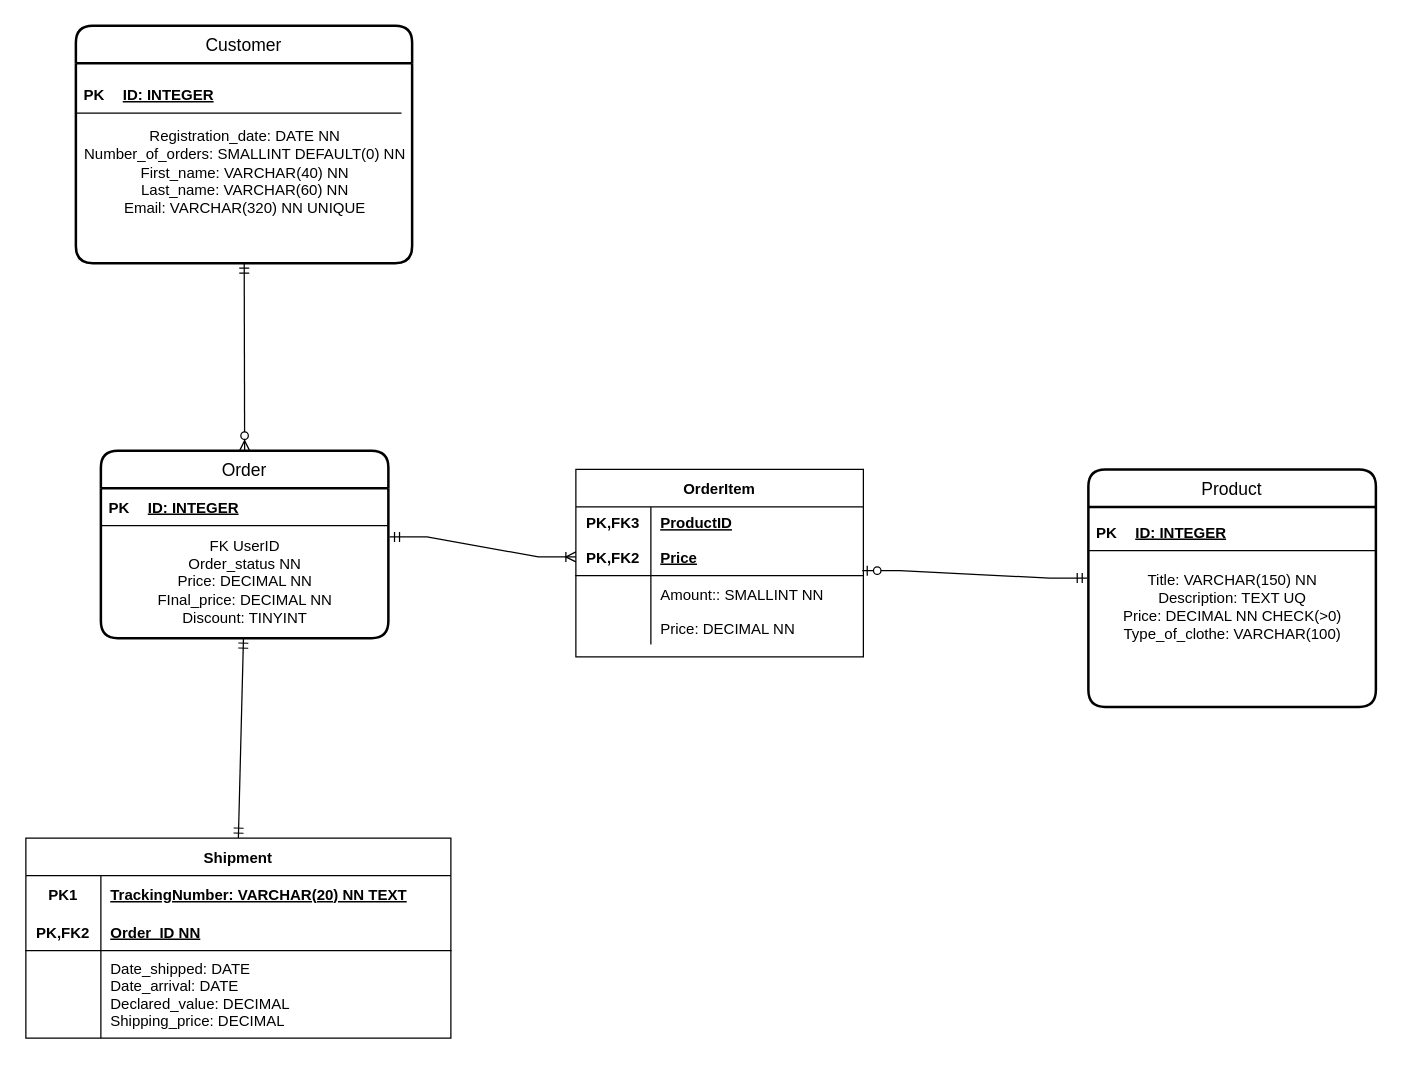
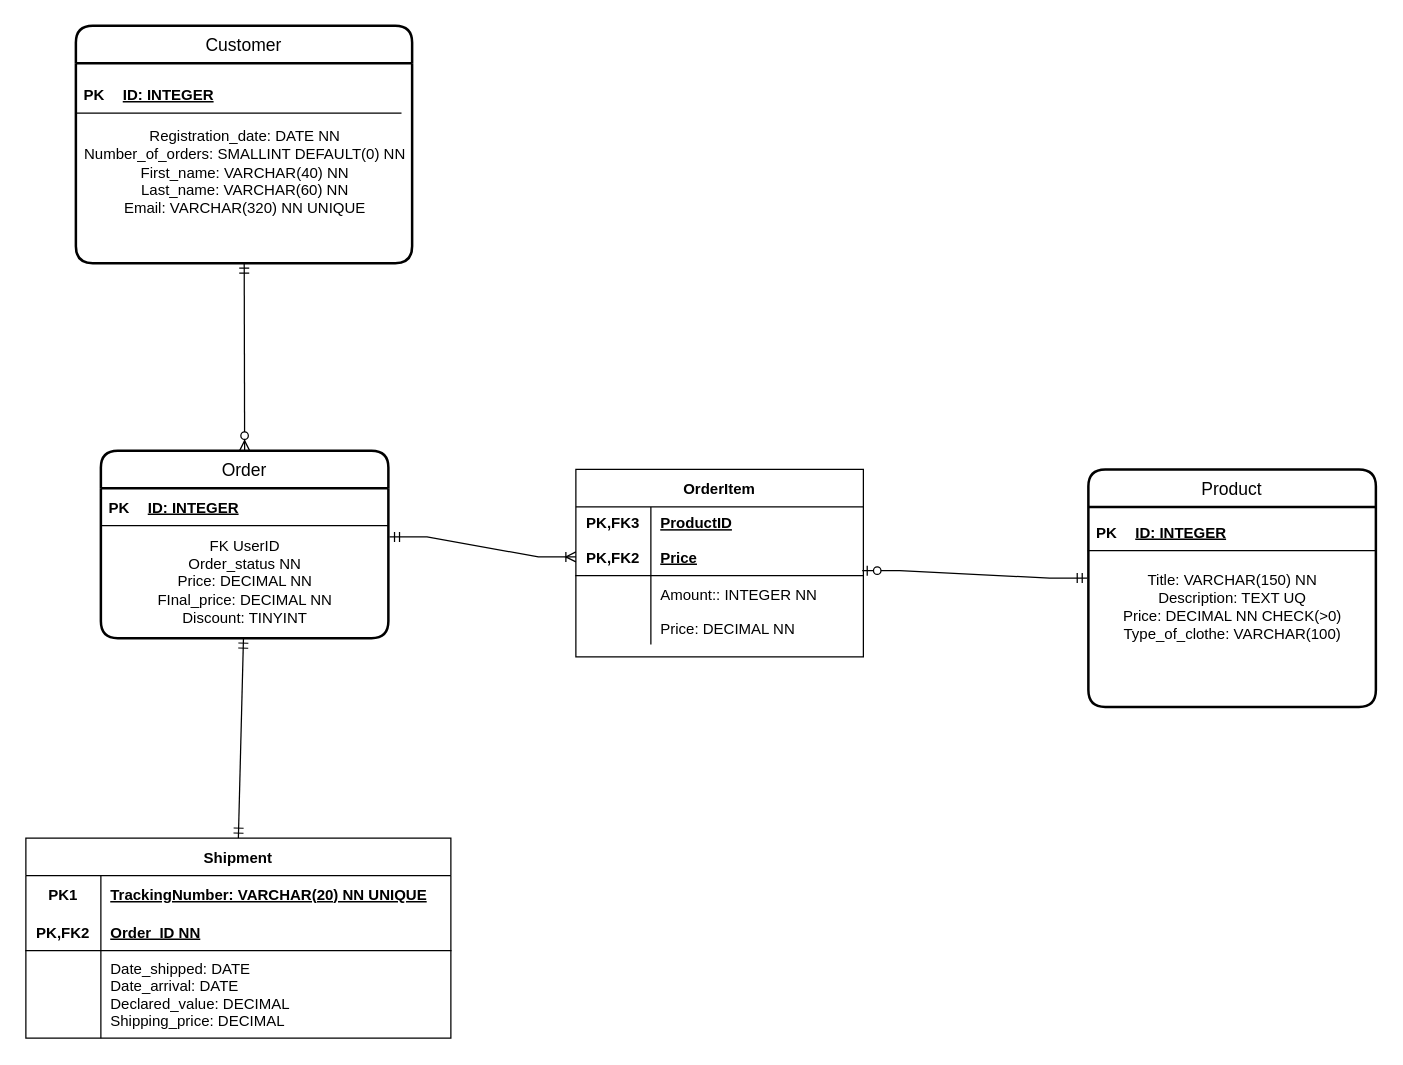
  <mxCell id="0" />
  <mxCell id="1" parent="0" />
  <mxCell id="2" value="Customer" style="swimlane;childLayout=stackLayout;horizontal=1;startSize=30;horizontalStack=0;rounded=1;fontSize=14;fontStyle=0;strokeWidth=2;resizeParent=0;resizeLast=1;shadow=0;dashed=0;align=center;" parent="1" vertex="1"><mxGeometry x="60" y="20" width="269" height="190" as="geometry" /></mxCell>
  <mxCell id="3" value="&lt;br&gt;Registration_date: DATE NN&lt;br&gt;Number_of_orders: SMALLINT DEFAULT(0) NN&lt;br&gt;First_name: VARCHAR(40) NN&lt;br&gt;Last_name: VARCHAR(60) NN&lt;br&gt;Email: VARCHAR(320) NN UNIQUE" style="text;html=1;align=center;verticalAlign=middle;resizable=0;points=[];autosize=1;strokeColor=none;fillColor=none;" parent="2" vertex="1"><mxGeometry y="30" width="269" height="160" as="geometry" /></mxCell>
  <mxCell id="4" value="" style="shape=table;startSize=0;container=1;collapsible=1;childLayout=tableLayout;fixedRows=1;rowLines=0;fontStyle=0;align=center;resizeLast=1;strokeColor=none;fillColor=none;collapsible=0;" parent="1" vertex="1"><mxGeometry x="60" y="60" width="260" height="30" as="geometry" /></mxCell>
  <mxCell id="5" value="" style="shape=tableRow;horizontal=0;startSize=0;swimlaneHead=0;swimlaneBody=0;fillColor=none;collapsible=0;dropTarget=0;points=[[0,0.5],[1,0.5]];portConstraint=eastwest;top=0;left=0;right=0;bottom=1;" parent="4" vertex="1"><mxGeometry width="260" height="30" as="geometry" /></mxCell>
  <mxCell id="6" value="PK" style="shape=partialRectangle;connectable=0;fillColor=none;top=0;left=0;bottom=0;right=0;fontStyle=1;overflow=hidden;" parent="5" vertex="1"><mxGeometry width="30" height="30" as="geometry"><mxRectangle width="30" height="30" as="alternateBounds" /></mxGeometry></mxCell>
  <mxCell id="7" value="ID: INTEGER" style="shape=partialRectangle;connectable=0;fillColor=none;top=0;left=0;bottom=0;right=0;align=left;spacingLeft=6;fontStyle=5;overflow=hidden;" parent="5" vertex="1"><mxGeometry x="30" width="230" height="30" as="geometry"><mxRectangle width="230" height="30" as="alternateBounds" /></mxGeometry></mxCell>
  <mxCell id="8" value="Order" style="swimlane;childLayout=stackLayout;horizontal=1;startSize=30;horizontalStack=0;rounded=1;fontSize=14;fontStyle=0;strokeWidth=2;resizeParent=0;resizeLast=1;shadow=0;dashed=0;align=center;" parent="1" vertex="1"><mxGeometry x="80" y="360" width="230" height="150" as="geometry" /></mxCell>
  <mxCell id="9" value="" style="shape=table;startSize=0;container=1;collapsible=1;childLayout=tableLayout;fixedRows=1;rowLines=0;fontStyle=0;align=center;resizeLast=1;strokeColor=none;fillColor=none;collapsible=0;" parent="8" vertex="1"><mxGeometry y="30" width="230" height="30" as="geometry" /></mxCell>
  <mxCell id="10" value="" style="shape=tableRow;horizontal=0;startSize=0;swimlaneHead=0;swimlaneBody=0;fillColor=none;collapsible=0;dropTarget=0;points=[[0,0.5],[1,0.5]];portConstraint=eastwest;top=0;left=0;right=0;bottom=1;" parent="9" vertex="1"><mxGeometry width="230" height="30" as="geometry" /></mxCell>
  <mxCell id="11" value="PK" style="shape=partialRectangle;connectable=0;fillColor=none;top=0;left=0;bottom=0;right=0;fontStyle=1;overflow=hidden;" parent="10" vertex="1"><mxGeometry width="30" height="30" as="geometry"><mxRectangle width="30" height="30" as="alternateBounds" /></mxGeometry></mxCell>
  <mxCell id="12" value="ID: INTEGER" style="shape=partialRectangle;connectable=0;fillColor=none;top=0;left=0;bottom=0;right=0;align=left;spacingLeft=6;fontStyle=5;overflow=hidden;" parent="10" vertex="1"><mxGeometry x="30" width="200" height="30" as="geometry"><mxRectangle width="200" height="30" as="alternateBounds" /></mxGeometry></mxCell>
  <mxCell id="13" value="FK UserID&lt;br&gt;Order_status NN&lt;br&gt;Price: DECIMAL NN&lt;br&gt;FInal_price: DECIMAL NN&lt;br&gt;Discount: TINYINT" style="text;html=1;align=center;verticalAlign=middle;resizable=0;points=[];autosize=1;strokeColor=none;fillColor=none;" parent="8" vertex="1"><mxGeometry y="60" width="230" height="90" as="geometry" /></mxCell>
  <mxCell id="14" value="Product" style="swimlane;childLayout=stackLayout;horizontal=1;startSize=30;horizontalStack=0;rounded=1;fontSize=14;fontStyle=0;strokeWidth=2;resizeParent=0;resizeLast=1;shadow=0;dashed=0;align=center;" parent="1" vertex="1"><mxGeometry x="870" y="375" width="230" height="190" as="geometry" /></mxCell>
  <mxCell id="15" value="Title: VARCHAR(150) NN&lt;br&gt;Description: TEXT UQ&lt;br&gt;Price: DECIMAL NN CHECK(&amp;gt;0)&lt;br&gt;Type_of_clothe: VARCHAR(100)" style="text;html=1;align=center;verticalAlign=middle;resizable=0;points=[];autosize=1;strokeColor=none;fillColor=none;" parent="14" vertex="1"><mxGeometry y="30" width="230" height="160" as="geometry" /></mxCell>
  <mxCell id="16" value="" style="shape=table;startSize=0;container=1;collapsible=1;childLayout=tableLayout;fixedRows=1;rowLines=0;fontStyle=0;align=center;resizeLast=1;strokeColor=none;fillColor=none;collapsible=0;" parent="1" vertex="1"><mxGeometry x="870" y="410" width="230" height="30" as="geometry" /></mxCell>
  <mxCell id="17" value="" style="shape=tableRow;horizontal=0;startSize=0;swimlaneHead=0;swimlaneBody=0;fillColor=none;collapsible=0;dropTarget=0;points=[[0,0.5],[1,0.5]];portConstraint=eastwest;top=0;left=0;right=0;bottom=1;" parent="16" vertex="1"><mxGeometry width="230" height="30" as="geometry" /></mxCell>
  <mxCell id="18" value="PK" style="shape=partialRectangle;connectable=0;fillColor=none;top=0;left=0;bottom=0;right=0;fontStyle=1;overflow=hidden;" parent="17" vertex="1"><mxGeometry width="30" height="30" as="geometry"><mxRectangle width="30" height="30" as="alternateBounds" /></mxGeometry></mxCell>
  <mxCell id="19" value="ID: INTEGER" style="shape=partialRectangle;connectable=0;fillColor=none;top=0;left=0;bottom=0;right=0;align=left;spacingLeft=6;fontStyle=5;overflow=hidden;" parent="17" vertex="1"><mxGeometry x="30" width="200" height="30" as="geometry"><mxRectangle width="200" height="30" as="alternateBounds" /></mxGeometry></mxCell>
  <mxCell id="20" value="" style="fontSize=12;html=1;endArrow=ERmandOne;startArrow=ERmandOne;rounded=0;entryX=0.496;entryY=1;entryDx=0;entryDy=0;entryPerimeter=0;exitX=0.5;exitY=0;exitDx=0;exitDy=0;" parent="1" source="22" target="13" edge="1"><mxGeometry width="100" height="100" relative="1" as="geometry"><mxPoint x="200" y="690" as="sourcePoint" /><mxPoint x="220" y="470" as="targetPoint" /></mxGeometry></mxCell>
  <mxCell id="21" value="" style="fontSize=12;html=1;endArrow=ERzeroToMany;startArrow=ERmandOne;rounded=0;entryX=0.5;entryY=0;entryDx=0;entryDy=0;" parent="1" source="3" target="8" edge="1"><mxGeometry width="100" height="100" relative="1" as="geometry"><mxPoint x="180" y="280" as="sourcePoint" /><mxPoint x="550" y="190" as="targetPoint" /></mxGeometry></mxCell>
  <mxCell id="22" value="Shipment" style="shape=table;startSize=30;container=1;collapsible=1;childLayout=tableLayout;fixedRows=1;rowLines=0;fontStyle=1;align=center;resizeLast=1;" parent="1" vertex="1"><mxGeometry x="20" y="670" width="340" height="160" as="geometry" /></mxCell>
  <mxCell id="23" value="" style="shape=tableRow;horizontal=0;startSize=0;swimlaneHead=0;swimlaneBody=0;fillColor=none;collapsible=0;dropTarget=0;points=[[0,0.5],[1,0.5]];portConstraint=eastwest;top=0;left=0;right=0;bottom=0;" parent="22" vertex="1"><mxGeometry y="30" width="340" height="30" as="geometry" /></mxCell>
  <mxCell id="24" value="PK1" style="shape=partialRectangle;connectable=0;fillColor=none;top=0;left=0;bottom=0;right=0;fontStyle=1;overflow=hidden;" parent="23" vertex="1"><mxGeometry width="60" height="30" as="geometry"><mxRectangle width="60" height="30" as="alternateBounds" /></mxGeometry></mxCell>
- <mxCell id="25" value="TrackingNumber: VARCHAR(20) NN TEXT" style="shape=partialRectangle;connectable=0;fillColor=none;top=0;left=0;bottom=0;right=0;align=left;spacingLeft=6;fontStyle=5;overflow=hidden;" parent="23" vertex="1"><mxGeometry x="60" width="280" height="30" as="geometry"><mxRectangle width="280" height="30" as="alternateBounds" /></mxGeometry></mxCell>
+ <mxCell id="25" value="TrackingNumber: VARCHAR(20) NN UNIQUE" style="shape=partialRectangle;connectable=0;fillColor=none;top=0;left=0;bottom=0;right=0;align=left;spacingLeft=6;fontStyle=5;overflow=hidden;" parent="23" vertex="1"><mxGeometry x="60" width="280" height="30" as="geometry"><mxRectangle width="280" height="30" as="alternateBounds" /></mxGeometry></mxCell>
  <mxCell id="26" value="" style="shape=tableRow;horizontal=0;startSize=0;swimlaneHead=0;swimlaneBody=0;fillColor=none;collapsible=0;dropTarget=0;points=[[0,0.5],[1,0.5]];portConstraint=eastwest;top=0;left=0;right=0;bottom=1;" parent="22" vertex="1"><mxGeometry y="60" width="340" height="30" as="geometry" /></mxCell>
  <mxCell id="27" value="PK,FK2" style="shape=partialRectangle;connectable=0;fillColor=none;top=0;left=0;bottom=0;right=0;fontStyle=1;overflow=hidden;" parent="26" vertex="1"><mxGeometry width="60" height="30" as="geometry"><mxRectangle width="60" height="30" as="alternateBounds" /></mxGeometry></mxCell>
  <mxCell id="28" value="Order_ID NN" style="shape=partialRectangle;connectable=0;fillColor=none;top=0;left=0;bottom=0;right=0;align=left;spacingLeft=6;fontStyle=5;overflow=hidden;" parent="26" vertex="1"><mxGeometry x="60" width="280" height="30" as="geometry"><mxRectangle width="280" height="30" as="alternateBounds" /></mxGeometry></mxCell>
  <mxCell id="29" value="" style="shape=tableRow;horizontal=0;startSize=0;swimlaneHead=0;swimlaneBody=0;fillColor=none;collapsible=0;dropTarget=0;points=[[0,0.5],[1,0.5]];portConstraint=eastwest;top=0;left=0;right=0;bottom=0;" parent="22" vertex="1"><mxGeometry y="90" width="340" height="70" as="geometry" /></mxCell>
  <mxCell id="30" value="" style="shape=partialRectangle;connectable=0;fillColor=none;top=0;left=0;bottom=0;right=0;editable=1;overflow=hidden;" parent="29" vertex="1"><mxGeometry width="60" height="70" as="geometry"><mxRectangle width="60" height="70" as="alternateBounds" /></mxGeometry></mxCell>
  <mxCell id="31" value="Date_shipped: DATE&#10;Date_arrival: DATE&#10;Declared_value: DECIMAL&#10;Shipping_price: DECIMAL" style="shape=partialRectangle;connectable=0;fillColor=none;top=0;left=0;bottom=0;right=0;align=left;spacingLeft=6;overflow=hidden;" parent="29" vertex="1"><mxGeometry x="60" width="280" height="70" as="geometry"><mxRectangle width="280" height="70" as="alternateBounds" /></mxGeometry></mxCell>
  <mxCell id="32" value="OrderItem" style="shape=table;startSize=30;container=1;collapsible=1;childLayout=tableLayout;fixedRows=1;rowLines=0;fontStyle=1;align=center;resizeLast=1;" parent="1" vertex="1"><mxGeometry x="460" y="375" width="230" height="150" as="geometry" /></mxCell>
  <mxCell id="33" value="" style="shape=tableRow;horizontal=0;startSize=0;swimlaneHead=0;swimlaneBody=0;fillColor=none;collapsible=0;dropTarget=0;points=[[0,0.5],[1,0.5]];portConstraint=eastwest;top=0;left=0;right=0;bottom=0;" parent="32" vertex="1"><mxGeometry y="30" width="230" height="25" as="geometry" /></mxCell>
  <mxCell id="34" value="PK,FK3" style="shape=partialRectangle;connectable=0;fillColor=none;top=0;left=0;bottom=0;right=0;fontStyle=1;overflow=hidden;" parent="33" vertex="1"><mxGeometry width="60" height="25" as="geometry"><mxRectangle width="60" height="25" as="alternateBounds" /></mxGeometry></mxCell>
  <mxCell id="35" value="ProductID" style="shape=partialRectangle;connectable=0;fillColor=none;top=0;left=0;bottom=0;right=0;align=left;spacingLeft=6;fontStyle=5;overflow=hidden;" parent="33" vertex="1"><mxGeometry x="60" width="170" height="25" as="geometry"><mxRectangle width="170" height="25" as="alternateBounds" /></mxGeometry></mxCell>
  <mxCell id="36" value="" style="shape=tableRow;horizontal=0;startSize=0;swimlaneHead=0;swimlaneBody=0;fillColor=none;collapsible=0;dropTarget=0;points=[[0,0.5],[1,0.5]];portConstraint=eastwest;top=0;left=0;right=0;bottom=1;" parent="32" vertex="1"><mxGeometry y="55" width="230" height="30" as="geometry" /></mxCell>
  <mxCell id="37" value="PK,FK2" style="shape=partialRectangle;connectable=0;fillColor=none;top=0;left=0;bottom=0;right=0;fontStyle=1;overflow=hidden;" parent="36" vertex="1"><mxGeometry width="60" height="30" as="geometry"><mxRectangle width="60" height="30" as="alternateBounds" /></mxGeometry></mxCell>
  <mxCell id="38" value="Price" style="shape=partialRectangle;connectable=0;fillColor=none;top=0;left=0;bottom=0;right=0;align=left;spacingLeft=6;fontStyle=5;overflow=hidden;" parent="36" vertex="1"><mxGeometry x="60" width="170" height="30" as="geometry"><mxRectangle width="170" height="30" as="alternateBounds" /></mxGeometry></mxCell>
  <mxCell id="39" value="" style="shape=tableRow;horizontal=0;startSize=0;swimlaneHead=0;swimlaneBody=0;fillColor=none;collapsible=0;dropTarget=0;points=[[0,0.5],[1,0.5]];portConstraint=eastwest;top=0;left=0;right=0;bottom=0;" parent="32" vertex="1"><mxGeometry y="85" width="230" height="30" as="geometry" /></mxCell>
  <mxCell id="40" value="" style="shape=partialRectangle;connectable=0;fillColor=none;top=0;left=0;bottom=0;right=0;editable=1;overflow=hidden;" parent="39" vertex="1"><mxGeometry width="60" height="30" as="geometry"><mxRectangle width="60" height="30" as="alternateBounds" /></mxGeometry></mxCell>
- <mxCell id="41" value="Amount:: SMALLINT NN" style="shape=partialRectangle;connectable=0;fillColor=none;top=0;left=0;bottom=0;right=0;align=left;spacingLeft=6;overflow=hidden;" parent="39" vertex="1"><mxGeometry x="60" width="170" height="30" as="geometry"><mxRectangle width="170" height="30" as="alternateBounds" /></mxGeometry></mxCell>
+ <mxCell id="41" value="Amount:: INTEGER NN" style="shape=partialRectangle;connectable=0;fillColor=none;top=0;left=0;bottom=0;right=0;align=left;spacingLeft=6;overflow=hidden;" parent="39" vertex="1"><mxGeometry x="60" width="170" height="30" as="geometry"><mxRectangle width="170" height="30" as="alternateBounds" /></mxGeometry></mxCell>
  <mxCell id="42" value="" style="shape=tableRow;horizontal=0;startSize=0;swimlaneHead=0;swimlaneBody=0;fillColor=none;collapsible=0;dropTarget=0;points=[[0,0.5],[1,0.5]];portConstraint=eastwest;top=0;left=0;right=0;bottom=0;" parent="32" vertex="1"><mxGeometry y="115" width="230" height="25" as="geometry" /></mxCell>
  <mxCell id="43" value="" style="shape=partialRectangle;connectable=0;fillColor=none;top=0;left=0;bottom=0;right=0;editable=1;overflow=hidden;" parent="42" vertex="1"><mxGeometry width="60" height="25" as="geometry"><mxRectangle width="60" height="25" as="alternateBounds" /></mxGeometry></mxCell>
  <mxCell id="44" value="Price: DECIMAL NN" style="shape=partialRectangle;connectable=0;fillColor=none;top=0;left=0;bottom=0;right=0;align=left;spacingLeft=6;overflow=hidden;" parent="42" vertex="1"><mxGeometry x="60" width="170" height="25" as="geometry"><mxRectangle width="170" height="25" as="alternateBounds" /></mxGeometry></mxCell>
  <mxCell id="45" value="" style="edgeStyle=entityRelationEdgeStyle;fontSize=12;html=1;endArrow=ERoneToMany;startArrow=ERmandOne;rounded=0;exitX=1.004;exitY=0.1;exitDx=0;exitDy=0;exitPerimeter=0;entryX=0;entryY=0.5;entryDx=0;entryDy=0;" parent="1" source="13" target="36" edge="1"><mxGeometry width="100" height="100" relative="1" as="geometry"><mxPoint x="370" y="660" as="sourcePoint" /><mxPoint x="470" y="560" as="targetPoint" /></mxGeometry></mxCell>
  <mxCell id="46" value="" style="edgeStyle=entityRelationEdgeStyle;fontSize=12;html=1;endArrow=ERzeroToOne;startArrow=ERmandOne;rounded=0;exitX=-0.004;exitY=0.356;exitDx=0;exitDy=0;exitPerimeter=0;entryX=0.996;entryY=0.867;entryDx=0;entryDy=0;entryPerimeter=0;" parent="1" source="15" target="36" edge="1"><mxGeometry width="100" height="100" relative="1" as="geometry"><mxPoint x="660" y="660" as="sourcePoint" /><mxPoint x="760" y="560" as="targetPoint" /></mxGeometry></mxCell>
